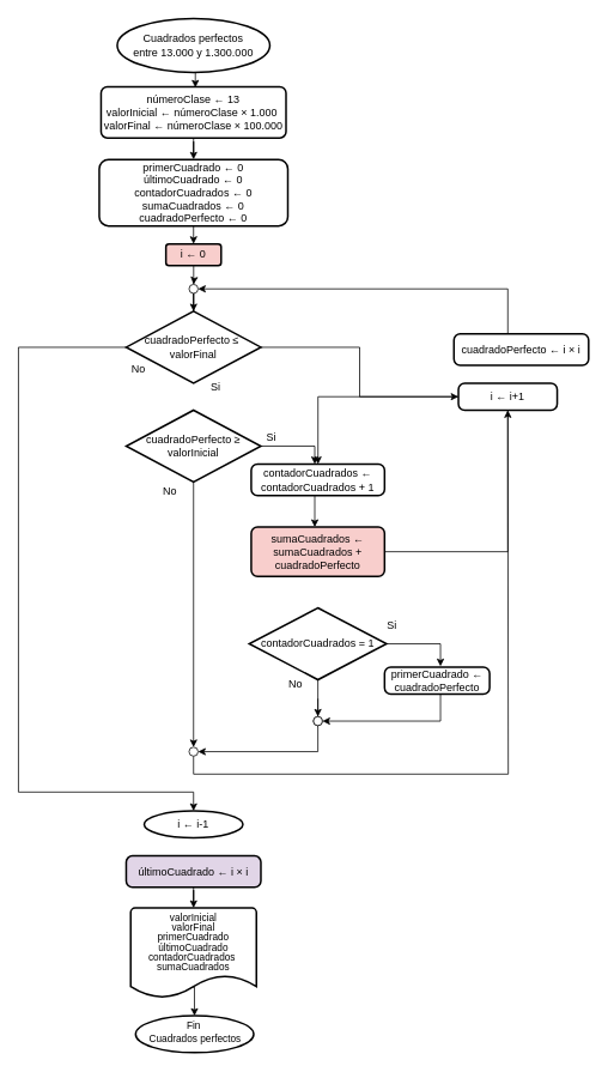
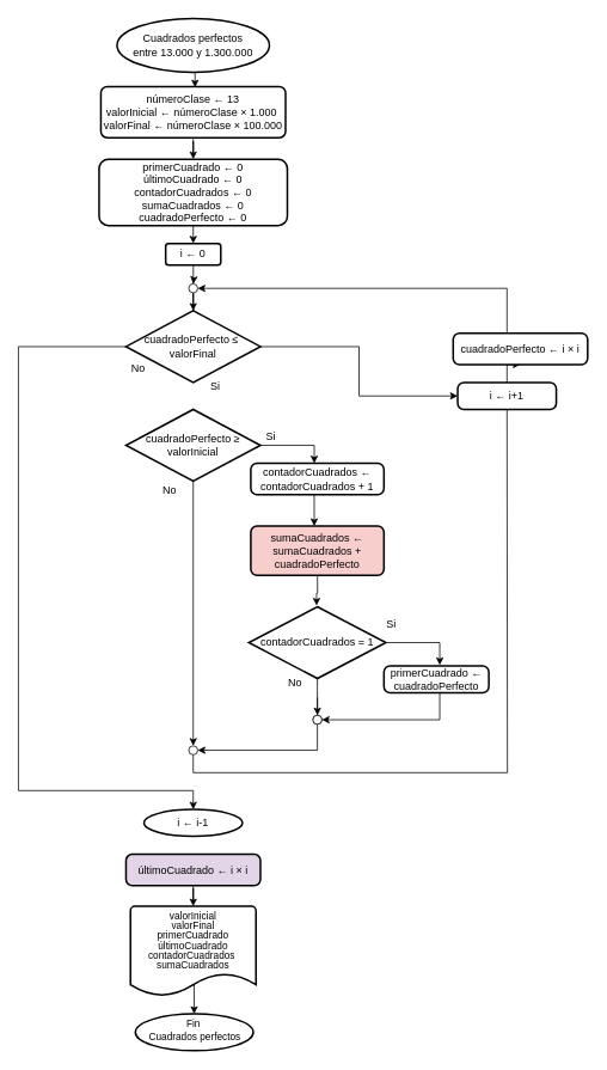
  <mxCell id="0" />
  <mxCell id="1" parent="0" />
  <mxCell id="2" value="" style="edgeStyle=orthogonalEdgeStyle;rounded=0;orthogonalLoop=1;jettySize=auto;html=1;" parent="1" source="4" target="27" edge="1"><mxGeometry relative="1" as="geometry" /></mxCell>
  <mxCell id="3" style="edgeStyle=orthogonalEdgeStyle;rounded=0;orthogonalLoop=1;jettySize=auto;html=1;entryX=0.5;entryY=0;entryDx=0;entryDy=0;" parent="1" source="4" target="42" edge="1"><mxGeometry relative="1" as="geometry"><mxPoint x="230" y="916" as="targetPoint" /><Array as="points"><mxPoint x="20" y="386" /><mxPoint x="20" y="881" /><mxPoint x="215" y="881" /></Array></mxGeometry></mxCell>
  <mxCell id="4" value="cuadradoPerfecto ≤&amp;nbsp; valorFinal" style="strokeWidth=2;html=1;shape=mxgraph.flowchart.decision;whiteSpace=wrap;" parent="1" vertex="1"><mxGeometry x="140" y="346" width="150" height="80" as="geometry" /></mxCell>
  <mxCell id="5" value="Cuadrados perfectos&lt;br style=&quot;border-color: var(--border-color);&quot;&gt;entre 13.000 y 1.300.000" style="strokeWidth=2;html=1;shape=mxgraph.flowchart.start_1;whiteSpace=wrap;" parent="1" vertex="1"><mxGeometry x="130" y="20" width="170" height="60" as="geometry" /></mxCell>
  <mxCell id="6" value="" style="edgeStyle=orthogonalEdgeStyle;rounded=0;orthogonalLoop=1;jettySize=auto;html=1;" parent="1" source="7" target="9" edge="1"><mxGeometry relative="1" as="geometry" /></mxCell>
  <mxCell id="7" value="númeroClase ← 13&lt;br&gt;valorInicial ← númeroClase × 1.000&amp;nbsp;&lt;br style=&quot;border-color: var(--border-color);&quot;&gt;valorFinal ← númeroClase × 100.000" style="rounded=1;whiteSpace=wrap;html=1;absoluteArcSize=1;arcSize=14;strokeWidth=2;" parent="1" vertex="1"><mxGeometry x="112" y="96" width="206" height="57" as="geometry" /></mxCell>
  <mxCell id="8" value="" style="edgeStyle=orthogonalEdgeStyle;rounded=0;orthogonalLoop=1;jettySize=auto;html=1;" parent="1" source="9" target="11" edge="1"><mxGeometry relative="1" as="geometry" /></mxCell>
  <mxCell id="9" value="primerCuadrado ← 0&lt;br style=&quot;border-color: var(--border-color);&quot;&gt;últimoCuadrado ← 0&lt;br style=&quot;border-color: var(--border-color);&quot;&gt;contadorCuadrados ← 0&lt;br style=&quot;border-color: var(--border-color);&quot;&gt;sumaCuadrados ← 0&lt;br style=&quot;border-color: var(--border-color);&quot;&gt;cuadradoPerfecto ← 0" style="whiteSpace=wrap;html=1;rounded=1;arcSize=14;strokeWidth=2;" parent="1" vertex="1"><mxGeometry x="110" y="177" width="210" height="74" as="geometry" /></mxCell>
  <mxCell id="10" value="" style="edgeStyle=orthogonalEdgeStyle;rounded=0;orthogonalLoop=1;jettySize=auto;html=1;entryX=0.5;entryY=0;entryDx=0;entryDy=0;entryPerimeter=0;" parent="1" source="11" target="29" edge="1"><mxGeometry relative="1" as="geometry" /></mxCell>
- <mxCell id="11" value="i ← 0" style="whiteSpace=wrap;html=1;rounded=1;arcSize=14;strokeWidth=2;fillColor=#f8cecc;" parent="1" vertex="1"><mxGeometry x="184.25" y="271" width="61.5" height="24" as="geometry" /></mxCell>
+ <mxCell id="11" value="i ← 0" style="whiteSpace=wrap;html=1;rounded=1;arcSize=14;strokeWidth=2;" parent="1" vertex="1"><mxGeometry x="184.25" y="271" width="61.5" height="24" as="geometry" /></mxCell>
  <mxCell id="12" value="" style="edgeStyle=orthogonalEdgeStyle;rounded=0;orthogonalLoop=1;jettySize=auto;html=1;" parent="1" edge="1"><mxGeometry relative="1" as="geometry"><mxPoint x="217" y="80" as="sourcePoint" /><mxPoint x="217" y="97" as="targetPoint" /></mxGeometry></mxCell>
  <mxCell id="13" value="No" style="text;html=1;strokeColor=none;fillColor=none;align=center;verticalAlign=middle;whiteSpace=wrap;rounded=0;" parent="1" vertex="1"><mxGeometry x="124.25" y="396" width="60" height="30" as="geometry" /></mxCell>
  <mxCell id="14" value="" style="edgeStyle=orthogonalEdgeStyle;rounded=0;orthogonalLoop=1;jettySize=auto;html=1;" parent="1" source="15" target="25" edge="1"><mxGeometry relative="1" as="geometry" /></mxCell>
  <mxCell id="15" value="cuadradoPerfecto ≥ valorInicial" style="strokeWidth=2;html=1;shape=mxgraph.flowchart.decision;whiteSpace=wrap;" parent="1" vertex="1"><mxGeometry x="140" y="456" width="150" height="80" as="geometry" /></mxCell>
  <mxCell id="16" value="" style="edgeStyle=orthogonalEdgeStyle;rounded=0;orthogonalLoop=1;jettySize=auto;html=1;exitX=1;exitY=0.5;exitDx=0;exitDy=0;exitPerimeter=0;" parent="1" source="15" target="21" edge="1"><mxGeometry relative="1" as="geometry"><Array as="points"><mxPoint x="350" y="496" /></Array></mxGeometry></mxCell>
  <mxCell id="17" value="Si" style="text;html=1;strokeColor=none;fillColor=none;align=center;verticalAlign=middle;whiteSpace=wrap;rounded=0;" parent="1" vertex="1"><mxGeometry x="271.5" y="471" width="60" height="30" as="geometry" /></mxCell>
  <mxCell id="18" value="Si" style="text;html=1;strokeColor=none;fillColor=none;align=center;verticalAlign=middle;whiteSpace=wrap;rounded=0;" parent="1" vertex="1"><mxGeometry x="210" y="416" width="60" height="30" as="geometry" /></mxCell>
  <mxCell id="19" value="No" style="text;html=1;strokeColor=none;fillColor=none;align=center;verticalAlign=middle;whiteSpace=wrap;rounded=0;" parent="1" vertex="1"><mxGeometry x="158.5" y="531" width="60" height="30" as="geometry" /></mxCell>
  <mxCell id="20" value="" style="edgeStyle=orthogonalEdgeStyle;rounded=0;orthogonalLoop=1;jettySize=auto;html=1;" parent="1" source="21" target="23" edge="1"><mxGeometry relative="1" as="geometry"><Array as="points"><mxPoint x="350" y="566" /><mxPoint x="350" y="566" /></Array></mxGeometry></mxCell>
  <mxCell id="21" value="contadorCuadrados ← contadorCuadrados + 1" style="rounded=1;whiteSpace=wrap;html=1;absoluteArcSize=1;arcSize=14;strokeWidth=2;" parent="1" vertex="1"><mxGeometry x="279.25" y="516" width="148.5" height="35" as="geometry" /></mxCell>
- <mxCell id="22" value="" style="edgeStyle=orthogonalEdgeStyle;rounded=0;orthogonalLoop=1;jettySize=auto;html=1;" parent="1" source="23" target="27" edge="1"><mxGeometry relative="1" as="geometry" /></mxCell>
+ <mxCell id="22" value="" style="edgeStyle=orthogonalEdgeStyle;rounded=0;orthogonalLoop=1;jettySize=auto;html=1;entryX=0.494;entryY=-0.017;entryDx=0;entryDy=0;entryPerimeter=0;" parent="1" source="23" target="32" edge="1"><mxGeometry relative="1" as="geometry" /></mxCell>
  <mxCell id="23" value="sumaCuadrados ← sumaCuadrados + cuadradoPerfecto" style="rounded=1;whiteSpace=wrap;html=1;absoluteArcSize=1;arcSize=14;strokeWidth=2;fillColor=#f8cecc;" parent="1" vertex="1"><mxGeometry x="279.25" y="586" width="148.5" height="55" as="geometry" /></mxCell>
  <mxCell id="24" style="edgeStyle=orthogonalEdgeStyle;rounded=0;orthogonalLoop=1;jettySize=auto;html=1;exitX=0.5;exitY=1;exitDx=0;exitDy=0;exitPerimeter=0;entryX=0.5;entryY=1;entryDx=0;entryDy=0;" parent="1" source="25" edge="1"><mxGeometry relative="1" as="geometry"><mxPoint x="565" y="437" as="targetPoint" /></mxGeometry></mxCell>
  <mxCell id="25" value="" style="verticalLabelPosition=bottom;verticalAlign=top;html=1;shape=mxgraph.flowchart.on-page_reference;" parent="1" vertex="1"><mxGeometry x="210" y="831" width="10" height="10" as="geometry" /></mxCell>
- <mxCell id="26" value="" style="edgeStyle=orthogonalEdgeStyle;rounded=0;orthogonalLoop=1;jettySize=auto;html=1;" parent="1" source="27" target="21" edge="1"><mxGeometry relative="1" as="geometry" /></mxCell>
+ <mxCell id="26" value="" style="edgeStyle=orthogonalEdgeStyle;rounded=0;orthogonalLoop=1;jettySize=auto;html=1;" parent="1" source="27" target="41" edge="1"><mxGeometry relative="1" as="geometry" /></mxCell>
  <mxCell id="27" value="i ← i+1" style="rounded=1;whiteSpace=wrap;html=1;absoluteArcSize=1;arcSize=14;strokeWidth=2;" parent="1" vertex="1"><mxGeometry x="510" y="426" width="110" height="30" as="geometry" /></mxCell>
  <mxCell id="28" value="" style="edgeStyle=orthogonalEdgeStyle;rounded=0;orthogonalLoop=1;jettySize=auto;html=1;entryX=0.5;entryY=0;entryDx=0;entryDy=0;entryPerimeter=0;" parent="1" source="29" target="4" edge="1"><mxGeometry relative="1" as="geometry" /></mxCell>
  <mxCell id="29" value="" style="verticalLabelPosition=bottom;verticalAlign=top;html=1;shape=mxgraph.flowchart.on-page_reference;" parent="1" vertex="1"><mxGeometry x="210" y="316" width="10" height="10" as="geometry" /></mxCell>
  <mxCell id="30" value="" style="edgeStyle=orthogonalEdgeStyle;rounded=0;orthogonalLoop=1;jettySize=auto;html=1;" parent="1" source="32" target="38" edge="1"><mxGeometry relative="1" as="geometry" /></mxCell>
  <mxCell id="31" style="edgeStyle=orthogonalEdgeStyle;rounded=0;orthogonalLoop=1;jettySize=auto;html=1;" parent="1" edge="1"><mxGeometry relative="1" as="geometry"><mxPoint x="490" y="741" as="targetPoint" /><mxPoint x="424" y="716" as="sourcePoint" /><Array as="points"><mxPoint x="490" y="716" /></Array></mxGeometry></mxCell>
  <mxCell id="32" value="contadorCuadrados = 1" style="strokeWidth=2;html=1;shape=mxgraph.flowchart.decision;whiteSpace=wrap;" parent="1" vertex="1"><mxGeometry x="277" y="676" width="153" height="80" as="geometry" /></mxCell>
  <mxCell id="33" style="edgeStyle=orthogonalEdgeStyle;rounded=0;orthogonalLoop=1;jettySize=auto;html=1;entryX=1;entryY=0.5;entryDx=0;entryDy=0;entryPerimeter=0;" parent="1" target="38" edge="1"><mxGeometry relative="1" as="geometry"><mxPoint x="486.25" y="807" as="targetPoint" /><Array as="points"><mxPoint x="490" y="802" /></Array><mxPoint x="490" y="767" as="sourcePoint" /></mxGeometry></mxCell>
  <mxCell id="34" value="primerCuadrado ← cuadradoPerfecto" style="rounded=1;whiteSpace=wrap;html=1;absoluteArcSize=1;arcSize=14;strokeWidth=2;" parent="1" vertex="1"><mxGeometry x="427.75" y="742" width="117" height="30" as="geometry" /></mxCell>
  <mxCell id="35" value="Si" style="text;html=1;strokeColor=none;fillColor=none;align=center;verticalAlign=middle;whiteSpace=wrap;rounded=0;" parent="1" vertex="1"><mxGeometry x="406" y="681" width="60" height="30" as="geometry" /></mxCell>
  <mxCell id="36" value="No" style="text;html=1;strokeColor=none;fillColor=none;align=center;verticalAlign=middle;whiteSpace=wrap;rounded=0;" parent="1" vertex="1"><mxGeometry x="298.5" y="746" width="60" height="30" as="geometry" /></mxCell>
  <mxCell id="37" style="edgeStyle=orthogonalEdgeStyle;rounded=0;orthogonalLoop=1;jettySize=auto;html=1;entryX=1;entryY=0.5;entryDx=0;entryDy=0;entryPerimeter=0;" parent="1" target="25" edge="1"><mxGeometry relative="1" as="geometry"><mxPoint x="353.511" y="777" as="sourcePoint" /><Array as="points"><mxPoint x="354" y="836" /></Array></mxGeometry></mxCell>
  <mxCell id="38" value="" style="verticalLabelPosition=bottom;verticalAlign=top;html=1;shape=mxgraph.flowchart.on-page_reference;" parent="1" vertex="1"><mxGeometry x="348.5" y="797" width="10" height="10" as="geometry" /></mxCell>
  <mxCell id="39" value="" style="verticalLabelPosition=bottom;verticalAlign=top;html=1;shape=mxgraph.flowchart.on-page_reference;" parent="1" vertex="1"><mxGeometry x="348.5" y="797" width="10" height="10" as="geometry" /></mxCell>
  <mxCell id="40" style="edgeStyle=orthogonalEdgeStyle;rounded=0;orthogonalLoop=1;jettySize=auto;html=1;entryX=1;entryY=0.5;entryDx=0;entryDy=0;entryPerimeter=0;" parent="1" source="41" target="29" edge="1"><mxGeometry relative="1" as="geometry"><mxPoint x="490" y="316" as="targetPoint" /><Array as="points"><mxPoint x="565" y="321" /></Array></mxGeometry></mxCell>
  <mxCell id="41" value="cuadradoPerfecto ← i × i" style="rounded=1;whiteSpace=wrap;html=1;absoluteArcSize=1;arcSize=14;strokeWidth=2;" parent="1" vertex="1"><mxGeometry x="505" y="371" width="150" height="35" as="geometry" /></mxCell>
  <mxCell id="42" value="i ← i-1" style="ellipse;whiteSpace=wrap;html=1;absoluteArcSize=1;arcSize=14;strokeWidth=2;" parent="1" vertex="1"><mxGeometry x="160" y="902" width="110" height="30" as="geometry" /></mxCell>
  <mxCell id="43" value="" style="edgeStyle=orthogonalEdgeStyle;rounded=0;orthogonalLoop=1;jettySize=auto;html=1;" parent="1" source="44" target="46" edge="1"><mxGeometry relative="1" as="geometry" /></mxCell>
  <mxCell id="44" value="últimoCuadrado ← i × i" style="rounded=1;whiteSpace=wrap;html=1;absoluteArcSize=1;arcSize=14;strokeWidth=2;fillColor=#e1d5e7;" parent="1" vertex="1"><mxGeometry x="140" y="952" width="150" height="35" as="geometry" /></mxCell>
  <mxCell id="45" value="" style="edgeStyle=orthogonalEdgeStyle;rounded=0;orthogonalLoop=1;jettySize=auto;html=1;entryX=0.492;entryY=0.025;entryDx=0;entryDy=0;entryPerimeter=0;" parent="1" edge="1"><mxGeometry relative="1" as="geometry"><mxPoint x="214" y="1098" as="sourcePoint" /><mxPoint x="216.04" y="1130" as="targetPoint" /></mxGeometry></mxCell>
  <mxCell id="46" value="&lt;p style=&quot;line-height: 100%; font-size: 11px;&quot;&gt;valorInicial&lt;br style=&quot;font-size: 11px;&quot;&gt;valorFinal&lt;br style=&quot;font-size: 11px;&quot;&gt;primerCuadrado&lt;br style=&quot;border-color: var(--border-color); font-size: 11px;&quot;&gt;últimoCuadrado&lt;br style=&quot;border-color: var(--border-color); font-size: 11px;&quot;&gt;contadorCuadrados&amp;nbsp;&lt;br style=&quot;border-color: var(--border-color); font-size: 11px;&quot;&gt;sumaCuadrados&lt;/p&gt;" style="strokeWidth=2;html=1;shape=mxgraph.flowchart.document2;whiteSpace=wrap;size=0.25;verticalAlign=middle;fontSize=11;horizontal=1;labelPosition=center;verticalLabelPosition=middle;align=center;spacingTop=-25;" parent="1" vertex="1"><mxGeometry x="145" y="1010" width="140" height="100" as="geometry" /></mxCell>
  <mxCell id="47" value="&lt;font style=&quot;font-size: 11px;&quot;&gt;Fin&amp;nbsp;&lt;br&gt;Cuadrados perfectos&lt;/font&gt;" style="ellipse;whiteSpace=wrap;html=1;strokeWidth=2;spacingTop=-6;" parent="1" vertex="1"><mxGeometry x="150.5" y="1130" width="131.5" height="41" as="geometry" /></mxCell>
